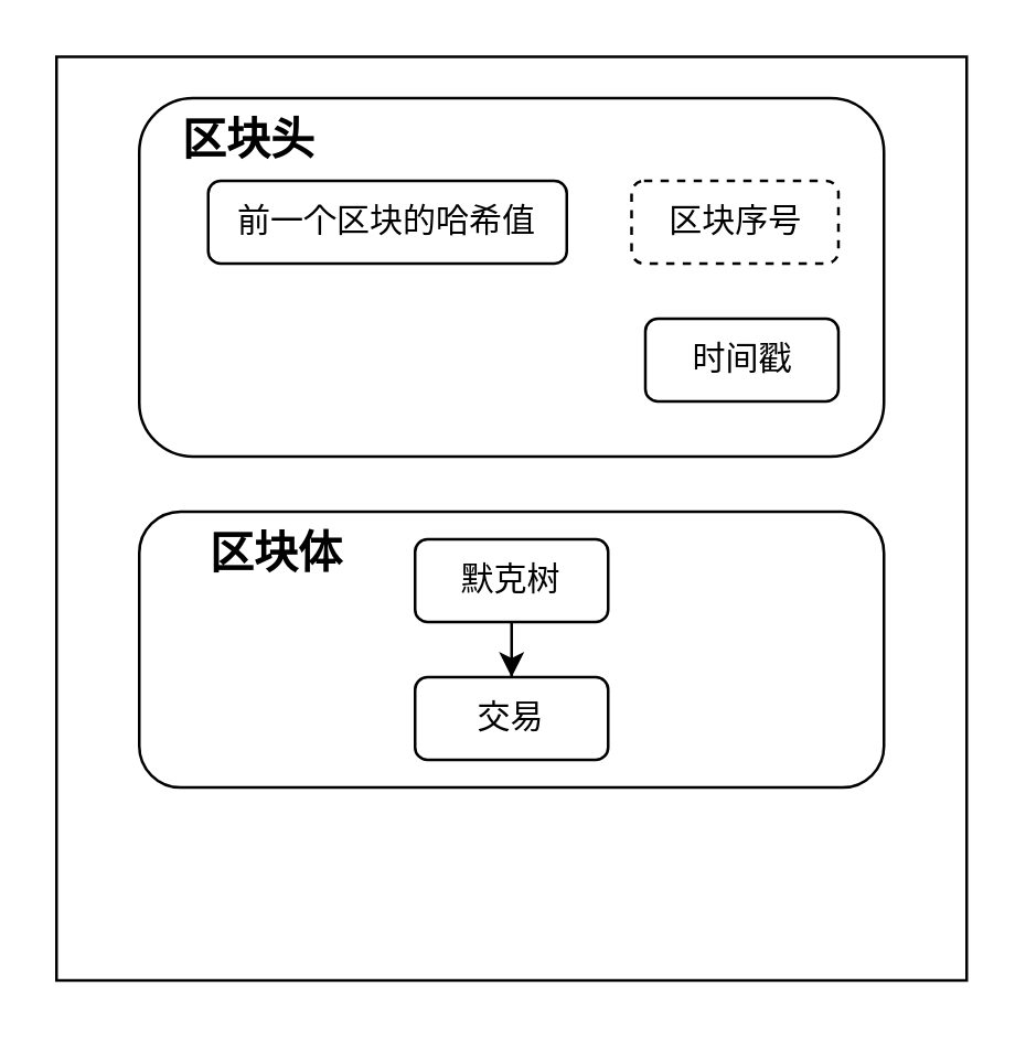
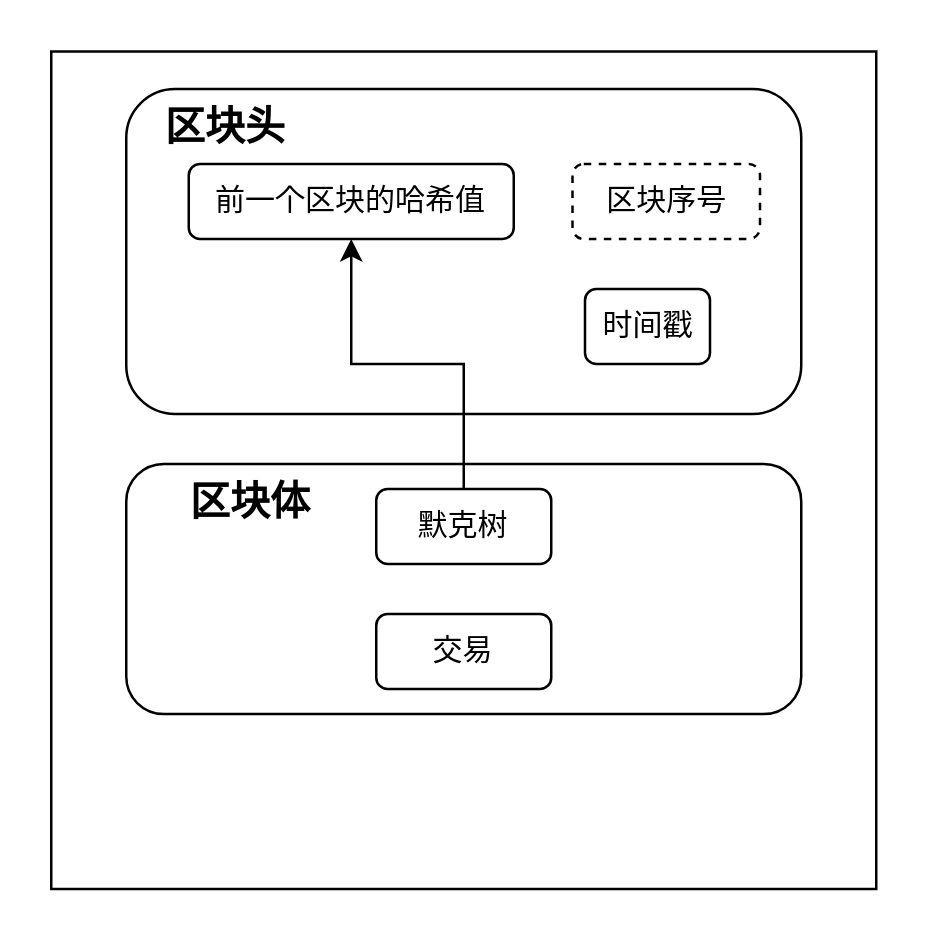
  <mxCell id="0" />
  <mxCell id="1" parent="0" />
  <mxCell id="2" value="" style="rounded=0;whiteSpace=wrap;html=1;strokeColor=default;fontFamily=Helvetica;fontSize=12;fontColor=default;fillColor=none;" parent="1" vertex="1"><mxGeometry x="20" y="20" width="330" height="335" as="geometry" /></mxCell>
  <mxCell id="3" value="" style="rounded=1;whiteSpace=wrap;html=1;fillColor=none;" parent="1" vertex="1"><mxGeometry x="50" y="185" width="270" height="100" as="geometry" /></mxCell>
  <mxCell id="4" value="" style="rounded=1;whiteSpace=wrap;html=1;fillColor=none;" parent="1" vertex="1"><mxGeometry x="50" y="35" width="270" height="130" as="geometry" /></mxCell>
  <mxCell id="5" value="前一个区块的哈希值" style="rounded=1;whiteSpace=wrap;html=1;fillColor=default;" parent="1" vertex="1"><mxGeometry x="75" y="65" width="130" height="30" as="geometry" /></mxCell>
- <mxCell id="6" value="时间戳" style="rounded=1;whiteSpace=wrap;html=1;fillColor=default;" parent="1" vertex="1"><mxGeometry x="233.5" y="115" width="70" height="30" as="geometry" /></mxCell>
+ <mxCell id="6" value="时间戳" style="rounded=1;whiteSpace=wrap;html=1;fillColor=default;" parent="1" vertex="1"><mxGeometry x="233.5" y="115" width="50" height="30" as="geometry" /></mxCell>
  <mxCell id="7" value="&lt;span style=&quot;font-size: 16px;&quot;&gt;&lt;b&gt;区块体&lt;/b&gt;&lt;/span&gt;" style="text;html=1;strokeColor=none;fillColor=none;align=center;verticalAlign=middle;whiteSpace=wrap;rounded=0;" parent="1" vertex="1"><mxGeometry x="40" y="185" width="120" height="30" as="geometry" /></mxCell>
  <mxCell id="8" value="&lt;span style=&quot;font-size: 16px;&quot;&gt;&lt;b&gt;区块头&lt;/b&gt;&lt;/span&gt;" style="text;html=1;strokeColor=none;fillColor=none;align=center;verticalAlign=middle;whiteSpace=wrap;rounded=0;" parent="1" vertex="1"><mxGeometry x="30" y="35" width="120" height="30" as="geometry" /></mxCell>
  <mxCell id="9" value="区块序号" style="rounded=1;whiteSpace=wrap;html=1;fillColor=default;dashed=1;" parent="1" vertex="1"><mxGeometry x="228.5" y="65" width="75" height="30" as="geometry" /></mxCell>
- <mxCell id="10" value="" style="edgeStyle=orthogonalEdgeStyle;rounded=0;orthogonalLoop=1;jettySize=auto;html=1;fontFamily=Helvetica;fontSize=12;fontColor=default;" parent="1" source="11" target="12" edge="1"><mxGeometry relative="1" as="geometry" /></mxCell>
+ <mxCell id="10" value="" style="edgeStyle=orthogonalEdgeStyle;rounded=0;orthogonalLoop=1;jettySize=auto;html=1;fontFamily=Helvetica;fontSize=12;fontColor=default;" parent="1" source="11" target="5" edge="1"><mxGeometry relative="1" as="geometry" /></mxCell>
  <mxCell id="11" value="默克树" style="rounded=1;whiteSpace=wrap;html=1;fillColor=default;" parent="1" vertex="1"><mxGeometry x="150" y="195" width="70" height="30" as="geometry" /></mxCell>
  <mxCell id="12" value="交易" style="rounded=1;whiteSpace=wrap;html=1;fillColor=default;" parent="1" vertex="1"><mxGeometry x="150" y="245" width="70" height="30" as="geometry" /></mxCell>
